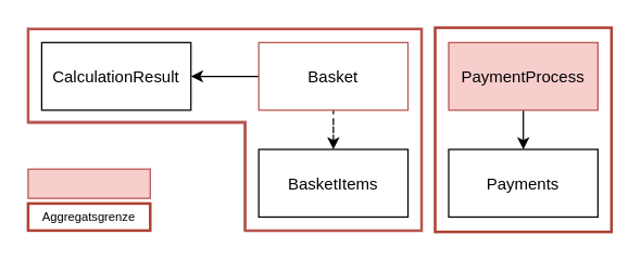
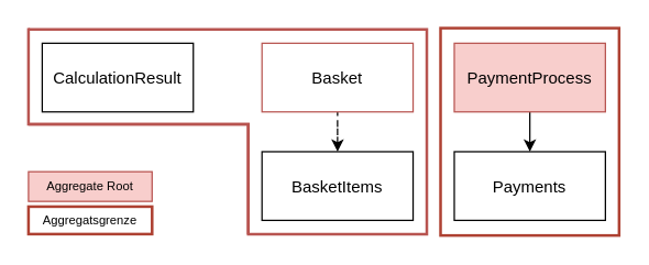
  <mxCell id="0" />
  <mxCell id="1" parent="0" />
  <mxCell id="2" value="" style="rounded=0;whiteSpace=wrap;html=1;fillColor=none;strokeColor=#ae4132;strokeWidth=2;" parent="1" vertex="1"><mxGeometry x="320" y="20" width="130" height="151" as="geometry" /></mxCell>
- <mxCell id="3" style="edgeStyle=orthogonalEdgeStyle;rounded=0;orthogonalLoop=1;jettySize=auto;html=1;fontColor=#000000;strokeColor=#000000;" parent="1" source="5" target="6" edge="1"><mxGeometry relative="1" as="geometry" /></mxCell>
  <mxCell id="4" style="edgeStyle=orthogonalEdgeStyle;rounded=0;orthogonalLoop=1;jettySize=auto;html=1;fontColor=#000000;strokeColor=#000000;dashed=1;" parent="1" source="5" target="7" edge="1"><mxGeometry relative="1" as="geometry" /></mxCell>
  <mxCell id="5" value="Basket" style="strokeColor=#b85450;fillColor=#ffffff;" parent="1" vertex="1"><mxGeometry x="190" y="31" width="110" height="50" as="geometry" /></mxCell>
  <mxCell id="6" value="CalculationResult" style="strokeColor=#000000;fillColor=#FFFFFF;fontColor=#000000;" parent="1" vertex="1"><mxGeometry x="30" y="31" width="110" height="50" as="geometry" /></mxCell>
  <mxCell id="7" value="BasketItems" style="strokeColor=#000000;fillColor=#FFFFFF;fontColor=#000000;" parent="1" vertex="1"><mxGeometry x="190" y="110" width="110" height="50" as="geometry" /></mxCell>
  <mxCell id="8" style="edgeStyle=orthogonalEdgeStyle;rounded=0;orthogonalLoop=1;jettySize=auto;html=1;fontColor=#000000;strokeColor=#000000;" parent="1" source="9" target="10" edge="1"><mxGeometry relative="1" as="geometry" /></mxCell>
  <mxCell id="9" value="PaymentProcess" style="strokeColor=#b85450;fillColor=#f8cecc;" parent="1" vertex="1"><mxGeometry x="330" y="31" width="110" height="50" as="geometry" /></mxCell>
  <mxCell id="10" value="Payments" style="strokeColor=#000000;fillColor=#FFFFFF;fontColor=#000000;" parent="1" vertex="1"><mxGeometry x="330" y="110" width="110" height="50" as="geometry" /></mxCell>
  <mxCell id="11" value="" style="strokeColor=#b85450;fillColor=#f8cecc;" vertex="1" parent="1"><mxGeometry x="20" y="124.56" width="90" height="21.62" as="geometry" /></mxCell>
+ <mxCell id="12" value="Aggregate Root" style="text;strokeColor=none;fillColor=none;align=center;verticalAlign=middle;rounded=0;fontColor=#000000;fontSize=9;" vertex="1" parent="1"><mxGeometry x="30" y="128.12" width="70" height="14.5" as="geometry" /></mxCell>
  <mxCell id="13" value="" style="rounded=0;whiteSpace=wrap;html=1;fillColor=none;strokeColor=#ae4132;strokeWidth=2;" vertex="1" parent="1"><mxGeometry x="20" y="150" width="90" height="20" as="geometry" /></mxCell>
  <mxCell id="14" value="Aggregatsgrenze" style="text;strokeColor=none;fillColor=none;align=center;verticalAlign=middle;rounded=0;fontColor=#000000;fontSize=9;fontStyle=0" vertex="1" parent="1"><mxGeometry x="20" y="152.75" width="90" height="14.5" as="geometry" /></mxCell>
  <mxCell id="15" value="" style="endArrow=none;html=1;rounded=0;fontSize=9;fontColor=#000000;fillColor=#f8cecc;strokeColor=#b85450;strokeWidth=2;entryX=0;entryY=0;entryDx=0;entryDy=0;" edge="1" parent="1"><mxGeometry width="50" height="50" relative="1" as="geometry"><mxPoint x="20" y="90" as="sourcePoint" /><mxPoint x="20" y="21" as="targetPoint" /><Array as="points"><mxPoint x="180" y="90" /><mxPoint x="180" y="170" /><mxPoint x="310" y="170" /><mxPoint x="310" y="21" /></Array></mxGeometry></mxCell>
  <mxCell id="16" value="" style="endArrow=none;html=1;rounded=0;fontSize=9;fontColor=#000000;strokeWidth=2;fillColor=#f8cecc;strokeColor=#b85450;" edge="1" parent="1"><mxGeometry width="50" height="50" relative="1" as="geometry"><mxPoint x="180" y="170" as="sourcePoint" /><mxPoint x="20" y="20" as="targetPoint" /><Array as="points"><mxPoint x="180" y="90" /><mxPoint x="20" y="90" /></Array></mxGeometry></mxCell>
